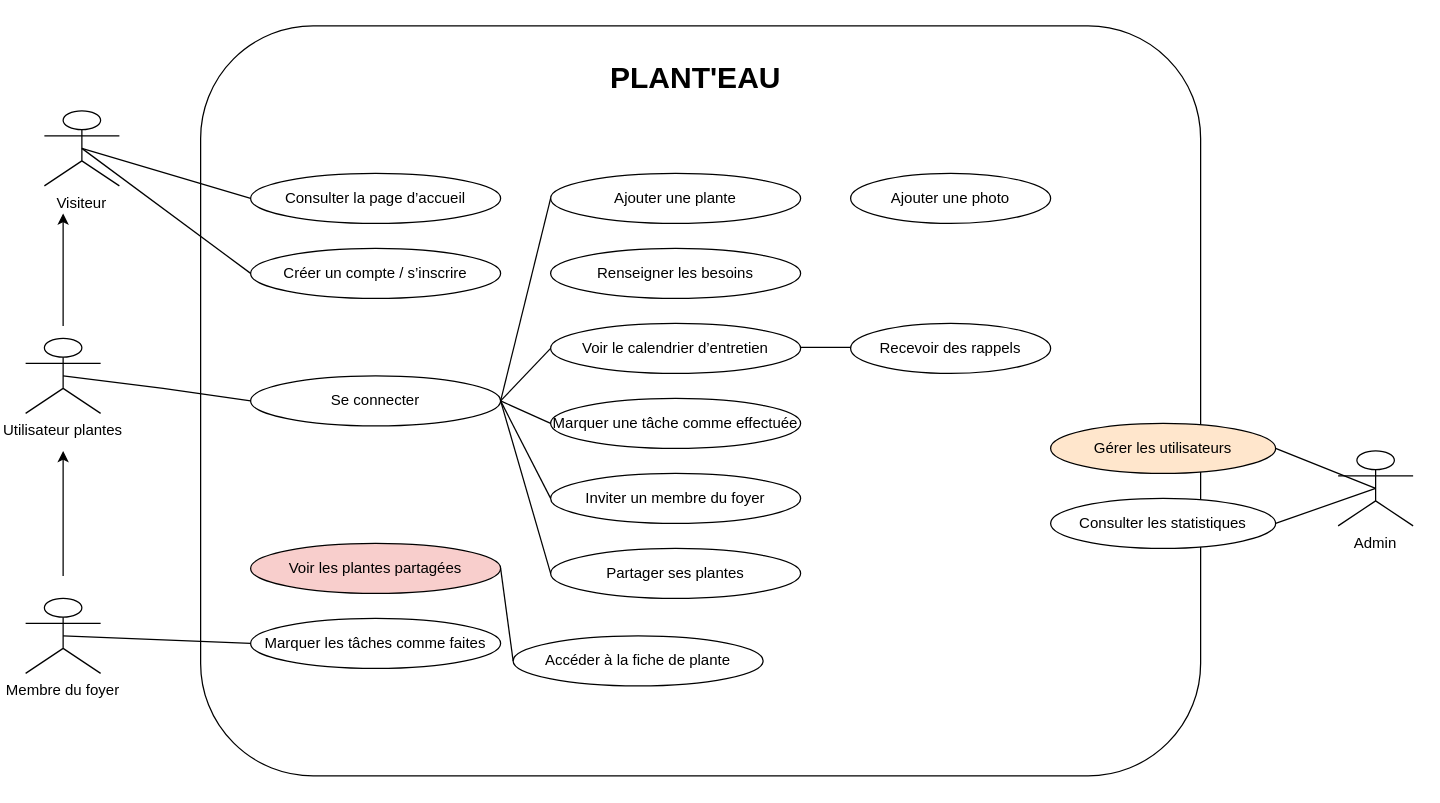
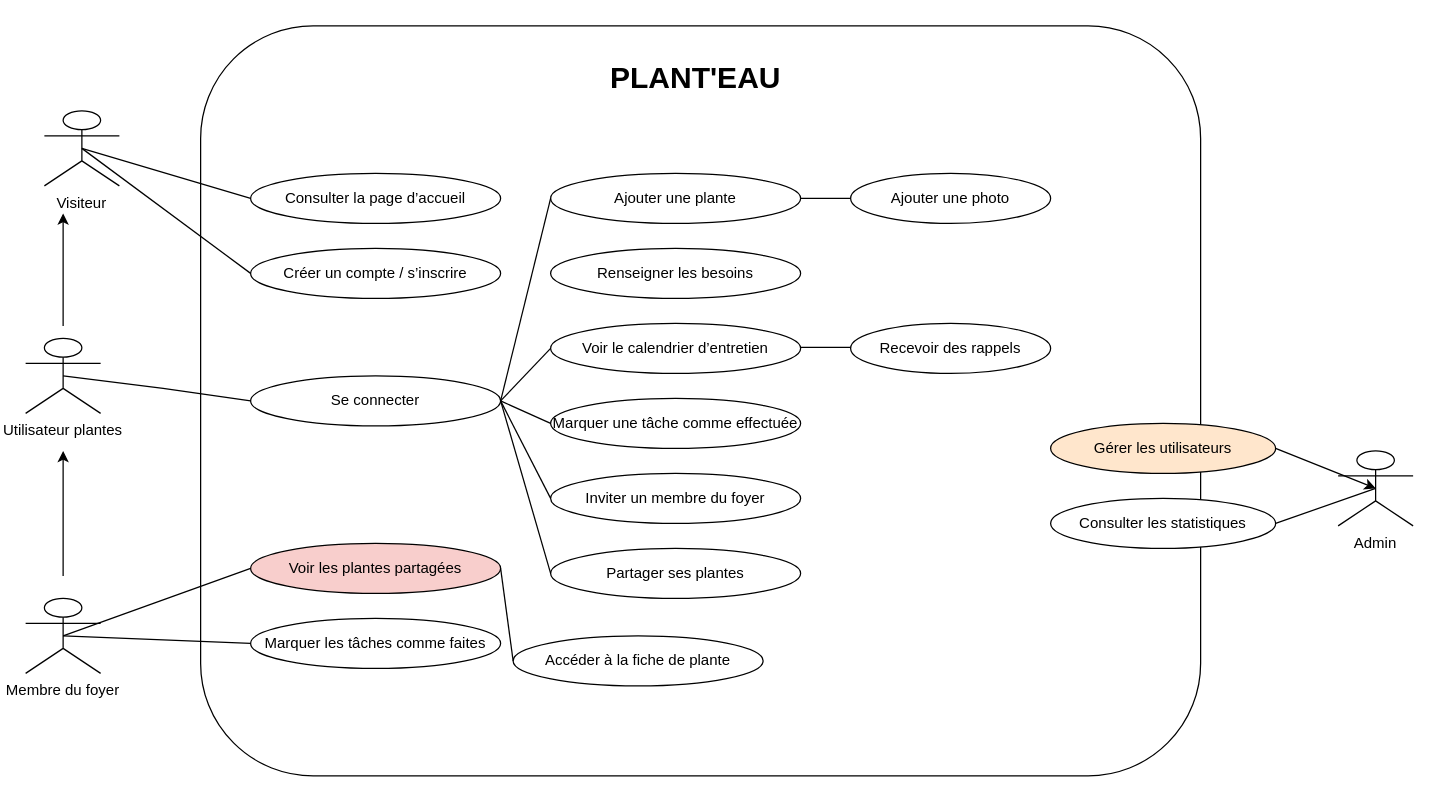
  <mxCell id="0" />
  <mxCell id="1" parent="0" />
  <mxCell id="2" value="" style="rounded=1;whiteSpace=wrap;html=1;strokeColor=#000000;fillColor=#FFFFFF;" vertex="1" parent="1"><mxGeometry x="160" y="20" width="800" height="600" as="geometry" /></mxCell>
  <mxCell id="3" value="Consulter la page d’accueil" style="ellipse;whiteSpace=wrap;html=1;" vertex="1" parent="2"><mxGeometry x="40" y="118" width="200" height="40" as="geometry" /></mxCell>
  <mxCell id="4" value="Créer un compte / s’inscrire" style="ellipse;whiteSpace=wrap;html=1;" vertex="1" parent="2"><mxGeometry x="40" y="178" width="200" height="40" as="geometry" /></mxCell>
  <mxCell id="5" value="Se connecter" style="ellipse;whiteSpace=wrap;html=1;" vertex="1" parent="2"><mxGeometry x="40" y="280" width="200" height="40" as="geometry" /></mxCell>
  <mxCell id="6" value="Ajouter une plante" style="ellipse;whiteSpace=wrap;html=1;" vertex="1" parent="2"><mxGeometry x="280" y="118" width="200" height="40" as="geometry" /></mxCell>
  <mxCell id="7" value="Renseigner les besoins" style="ellipse;whiteSpace=wrap;html=1;" vertex="1" parent="2"><mxGeometry x="280" y="178" width="200" height="40" as="geometry" /></mxCell>
  <mxCell id="8" value="Voir le calendrier d’entretien" style="ellipse;whiteSpace=wrap;html=1;" vertex="1" parent="2"><mxGeometry x="280" y="238" width="200" height="40" as="geometry" /></mxCell>
  <mxCell id="9" value="Marquer une tâche comme effectuée" style="ellipse;whiteSpace=wrap;html=1;" vertex="1" parent="2"><mxGeometry x="280" y="298" width="200" height="40" as="geometry" /></mxCell>
  <mxCell id="10" value="Ajouter une photo" style="ellipse;whiteSpace=wrap;html=1;" vertex="1" parent="2"><mxGeometry x="520" y="118" width="160" height="40" as="geometry" /></mxCell>
  <mxCell id="11" value="Inviter un membre du foyer" style="ellipse;whiteSpace=wrap;html=1;" vertex="1" parent="2"><mxGeometry x="280" y="358" width="200" height="40" as="geometry" /></mxCell>
  <mxCell id="12" value="Partager ses plantes" style="ellipse;whiteSpace=wrap;html=1;" vertex="1" parent="2"><mxGeometry x="280" y="418" width="200" height="40" as="geometry" /></mxCell>
  <mxCell id="13" value="Recevoir des rappels" style="ellipse;whiteSpace=wrap;html=1;" vertex="1" parent="2"><mxGeometry x="520" y="238" width="160" height="40" as="geometry" /></mxCell>
  <mxCell id="14" value="Accéder à la fiche de plante" style="ellipse;whiteSpace=wrap;html=1;" vertex="1" parent="2"><mxGeometry x="250" y="488" width="200" height="40" as="geometry" /></mxCell>
  <mxCell id="15" value="Voir les plantes partagées" style="ellipse;whiteSpace=wrap;html=1;fillColor=#f8cecc;" vertex="1" parent="2"><mxGeometry x="40" y="414" width="200" height="40" as="geometry" /></mxCell>
  <mxCell id="16" value="Marquer les tâches comme faites" style="ellipse;whiteSpace=wrap;html=1;" vertex="1" parent="2"><mxGeometry x="40" y="474" width="200" height="40" as="geometry" /></mxCell>
  <mxCell id="17" value="Gérer les utilisateurs" style="ellipse;whiteSpace=wrap;html=1;fillColor=#ffe6cc;" vertex="1" parent="2"><mxGeometry x="680" y="318" width="180" height="40" as="geometry" /></mxCell>
  <mxCell id="18" value="Consulter les statistiques" style="ellipse;whiteSpace=wrap;html=1;" vertex="1" parent="2"><mxGeometry x="680" y="378" width="180" height="40" as="geometry" /></mxCell>
  <mxCell id="19" value="&lt;div style=&quot;text-align: center;&quot;&gt;&lt;span style=&quot;background-color: transparent; color: light-dark(rgb(0, 0, 0), rgb(255, 255, 255)); font-size: 24px;&quot;&gt;&lt;b&gt;PLANT'EAU&lt;/b&gt;&lt;/span&gt;&lt;/div&gt;" style="text;whiteSpace=wrap;html=1;" vertex="1" parent="2"><mxGeometry x="326" y="21" width="160" height="40" as="geometry" /></mxCell>
  <mxCell id="20" value="" style="endArrow=none;html=1;rounded=0;entryX=0;entryY=0.5;entryDx=0;entryDy=0;exitX=1;exitY=0.5;exitDx=0;exitDy=0;" edge="1" parent="2" source="5" target="6"><mxGeometry width="50" height="50" relative="1" as="geometry"><mxPoint x="240" y="330" as="sourcePoint" /><mxPoint x="390" y="440" as="targetPoint" /></mxGeometry></mxCell>
  <mxCell id="21" value="" style="endArrow=none;html=1;rounded=0;entryX=0;entryY=0.5;entryDx=0;entryDy=0;exitX=1;exitY=0.5;exitDx=0;exitDy=0;" edge="1" parent="2" source="5" target="8"><mxGeometry width="50" height="50" relative="1" as="geometry"><mxPoint x="250" y="310" as="sourcePoint" /><mxPoint x="290" y="208" as="targetPoint" /></mxGeometry></mxCell>
+ <mxCell id="22" value="" style="endArrow=none;html=1;rounded=0;entryX=0;entryY=0.5;entryDx=0;entryDy=0;exitX=1;exitY=0.5;exitDx=0;exitDy=0;" edge="1" parent="2" source="6" target="10"><mxGeometry width="50" height="50" relative="1" as="geometry"><mxPoint x="480" y="298" as="sourcePoint" /><mxPoint x="520" y="136" as="targetPoint" /></mxGeometry></mxCell>
  <mxCell id="23" value="" style="endArrow=none;html=1;rounded=0;entryX=0;entryY=0.5;entryDx=0;entryDy=0;exitX=1;exitY=0.5;exitDx=0;exitDy=0;" edge="1" parent="2"><mxGeometry width="50" height="50" relative="1" as="geometry"><mxPoint x="480" y="257.29" as="sourcePoint" /><mxPoint x="520" y="257.29" as="targetPoint" /></mxGeometry></mxCell>
  <mxCell id="24" value="" style="endArrow=none;html=1;rounded=0;entryX=0;entryY=0.5;entryDx=0;entryDy=0;exitX=1;exitY=0.5;exitDx=0;exitDy=0;" edge="1" parent="2" source="5" target="11"><mxGeometry width="50" height="50" relative="1" as="geometry"><mxPoint x="250" y="310" as="sourcePoint" /><mxPoint x="290" y="328" as="targetPoint" /></mxGeometry></mxCell>
  <mxCell id="25" value="" style="endArrow=none;html=1;rounded=0;entryX=0;entryY=0.5;entryDx=0;entryDy=0;exitX=1;exitY=0.5;exitDx=0;exitDy=0;" edge="1" parent="2" source="5" target="12"><mxGeometry width="50" height="50" relative="1" as="geometry"><mxPoint x="240" y="300" as="sourcePoint" /><mxPoint x="270" y="408" as="targetPoint" /></mxGeometry></mxCell>
  <mxCell id="26" value="" style="endArrow=none;html=1;rounded=0;entryX=0;entryY=0.5;entryDx=0;entryDy=0;exitX=1;exitY=0.5;exitDx=0;exitDy=0;" edge="1" parent="2" source="15" target="14"><mxGeometry width="50" height="50" relative="1" as="geometry"><mxPoint x="250" y="310" as="sourcePoint" /><mxPoint x="290" y="448" as="targetPoint" /></mxGeometry></mxCell>
  <mxCell id="27" value="Visiteur" style="shape=umlActor;verticalLabelPosition=bottom;verticalAlign=top;" vertex="1" parent="1"><mxGeometry x="35" y="88" width="60" height="60" as="geometry" /></mxCell>
  <mxCell id="28" value="Utilisateur plantes" style="shape=umlActor;verticalLabelPosition=bottom;verticalAlign=top;" vertex="1" parent="1"><mxGeometry x="20" y="270" width="60" height="60" as="geometry" /></mxCell>
  <mxCell id="29" value="Membre du foyer" style="shape=umlActor;verticalLabelPosition=bottom;verticalAlign=top;" vertex="1" parent="1"><mxGeometry x="20" y="478" width="60" height="60" as="geometry" /></mxCell>
  <mxCell id="30" value="Admin" style="shape=umlActor;verticalLabelPosition=bottom;verticalAlign=top;" vertex="1" parent="1"><mxGeometry x="1070" y="360" width="60" height="60" as="geometry" /></mxCell>
  <mxCell id="31" value="" style="endArrow=classic;html=1;rounded=0;" edge="1" parent="1"><mxGeometry width="50" height="50" relative="1" as="geometry"><mxPoint x="50" y="260" as="sourcePoint" /><mxPoint x="50" y="170" as="targetPoint" /></mxGeometry></mxCell>
  <mxCell id="32" value="" style="endArrow=classic;html=1;rounded=0;" edge="1" parent="1"><mxGeometry width="50" height="50" relative="1" as="geometry"><mxPoint x="50" y="460" as="sourcePoint" /><mxPoint x="50" y="360" as="targetPoint" /></mxGeometry></mxCell>
  <mxCell id="33" value="" style="endArrow=none;html=1;rounded=0;entryX=0;entryY=0.5;entryDx=0;entryDy=0;exitX=0.5;exitY=0.5;exitDx=0;exitDy=0;exitPerimeter=0;" edge="1" parent="1" source="27" target="3"><mxGeometry width="50" height="50" relative="1" as="geometry"><mxPoint x="100" y="140" as="sourcePoint" /><mxPoint x="150" y="90" as="targetPoint" /></mxGeometry></mxCell>
  <mxCell id="34" value="" style="endArrow=none;html=1;rounded=0;entryX=0;entryY=0.5;entryDx=0;entryDy=0;exitX=0.5;exitY=0.5;exitDx=0;exitDy=0;exitPerimeter=0;" edge="1" parent="1" source="27" target="4"><mxGeometry width="50" height="50" relative="1" as="geometry"><mxPoint x="100" y="150" as="sourcePoint" /><mxPoint x="210" y="168" as="targetPoint" /></mxGeometry></mxCell>
  <mxCell id="35" value="" style="endArrow=none;html=1;rounded=0;entryX=0;entryY=0.5;entryDx=0;entryDy=0;exitX=0.5;exitY=0.5;exitDx=0;exitDy=0;exitPerimeter=0;" edge="1" parent="1" source="28" target="5"><mxGeometry width="50" height="50" relative="1" as="geometry"><mxPoint x="90" y="280" as="sourcePoint" /><mxPoint x="190" y="298" as="targetPoint" /><Array as="points"><mxPoint x="130" y="310" /></Array></mxGeometry></mxCell>
+ <mxCell id="36" value="" style="endArrow=none;html=1;rounded=0;entryX=0;entryY=0.5;entryDx=0;entryDy=0;exitX=0.5;exitY=0.5;exitDx=0;exitDy=0;exitPerimeter=0;" edge="1" parent="1" source="29" target="15"><mxGeometry width="50" height="50" relative="1" as="geometry"><mxPoint x="50" y="505" as="sourcePoint" /><mxPoint x="196" y="470" as="targetPoint" /></mxGeometry></mxCell>
  <mxCell id="37" value="" style="endArrow=none;html=1;rounded=0;entryX=0;entryY=0.5;entryDx=0;entryDy=0;exitX=0.5;exitY=0.5;exitDx=0;exitDy=0;exitPerimeter=0;" edge="1" parent="1" source="29" target="16"><mxGeometry width="50" height="50" relative="1" as="geometry"><mxPoint x="80" y="513" as="sourcePoint" /><mxPoint x="226" y="478" as="targetPoint" /></mxGeometry></mxCell>
  <mxCell id="38" value="" style="endArrow=none;html=1;rounded=0;entryX=0;entryY=0.5;entryDx=0;entryDy=0;" edge="1" parent="1" target="9"><mxGeometry width="50" height="50" relative="1" as="geometry"><mxPoint x="400" y="320" as="sourcePoint" /><mxPoint x="450" y="288" as="targetPoint" /></mxGeometry></mxCell>
- <mxCell id="39" value="" style="endArrow=none;html=1;rounded=0;entryX=0.5;entryY=0.5;entryDx=0;entryDy=0;exitX=1;exitY=0.5;exitDx=0;exitDy=0;entryPerimeter=0;" edge="1" parent="1" source="17" target="30"><mxGeometry width="50" height="50" relative="1" as="geometry"><mxPoint x="1025" y="317" as="sourcePoint" /><mxPoint x="1175" y="323" as="targetPoint" /></mxGeometry></mxCell>
+ <mxCell id="39" value="" style="endArrow=classic;html=1;rounded=0;entryX=0.5;entryY=0.5;entryDx=0;entryDy=0;exitX=1;exitY=0.5;exitDx=0;exitDy=0;entryPerimeter=0;" edge="1" parent="1" source="17" target="30"><mxGeometry width="50" height="50" relative="1" as="geometry"><mxPoint x="1025" y="317" as="sourcePoint" /><mxPoint x="1175" y="323" as="targetPoint" /></mxGeometry></mxCell>
  <mxCell id="40" value="" style="endArrow=none;html=1;rounded=0;entryX=0.5;entryY=0.5;entryDx=0;entryDy=0;entryPerimeter=0;exitX=1;exitY=0.5;exitDx=0;exitDy=0;" edge="1" parent="1" source="18" target="30"><mxGeometry width="50" height="50" relative="1" as="geometry"><mxPoint x="1040" y="370" as="sourcePoint" /><mxPoint x="1110" y="400" as="targetPoint" /></mxGeometry></mxCell>
